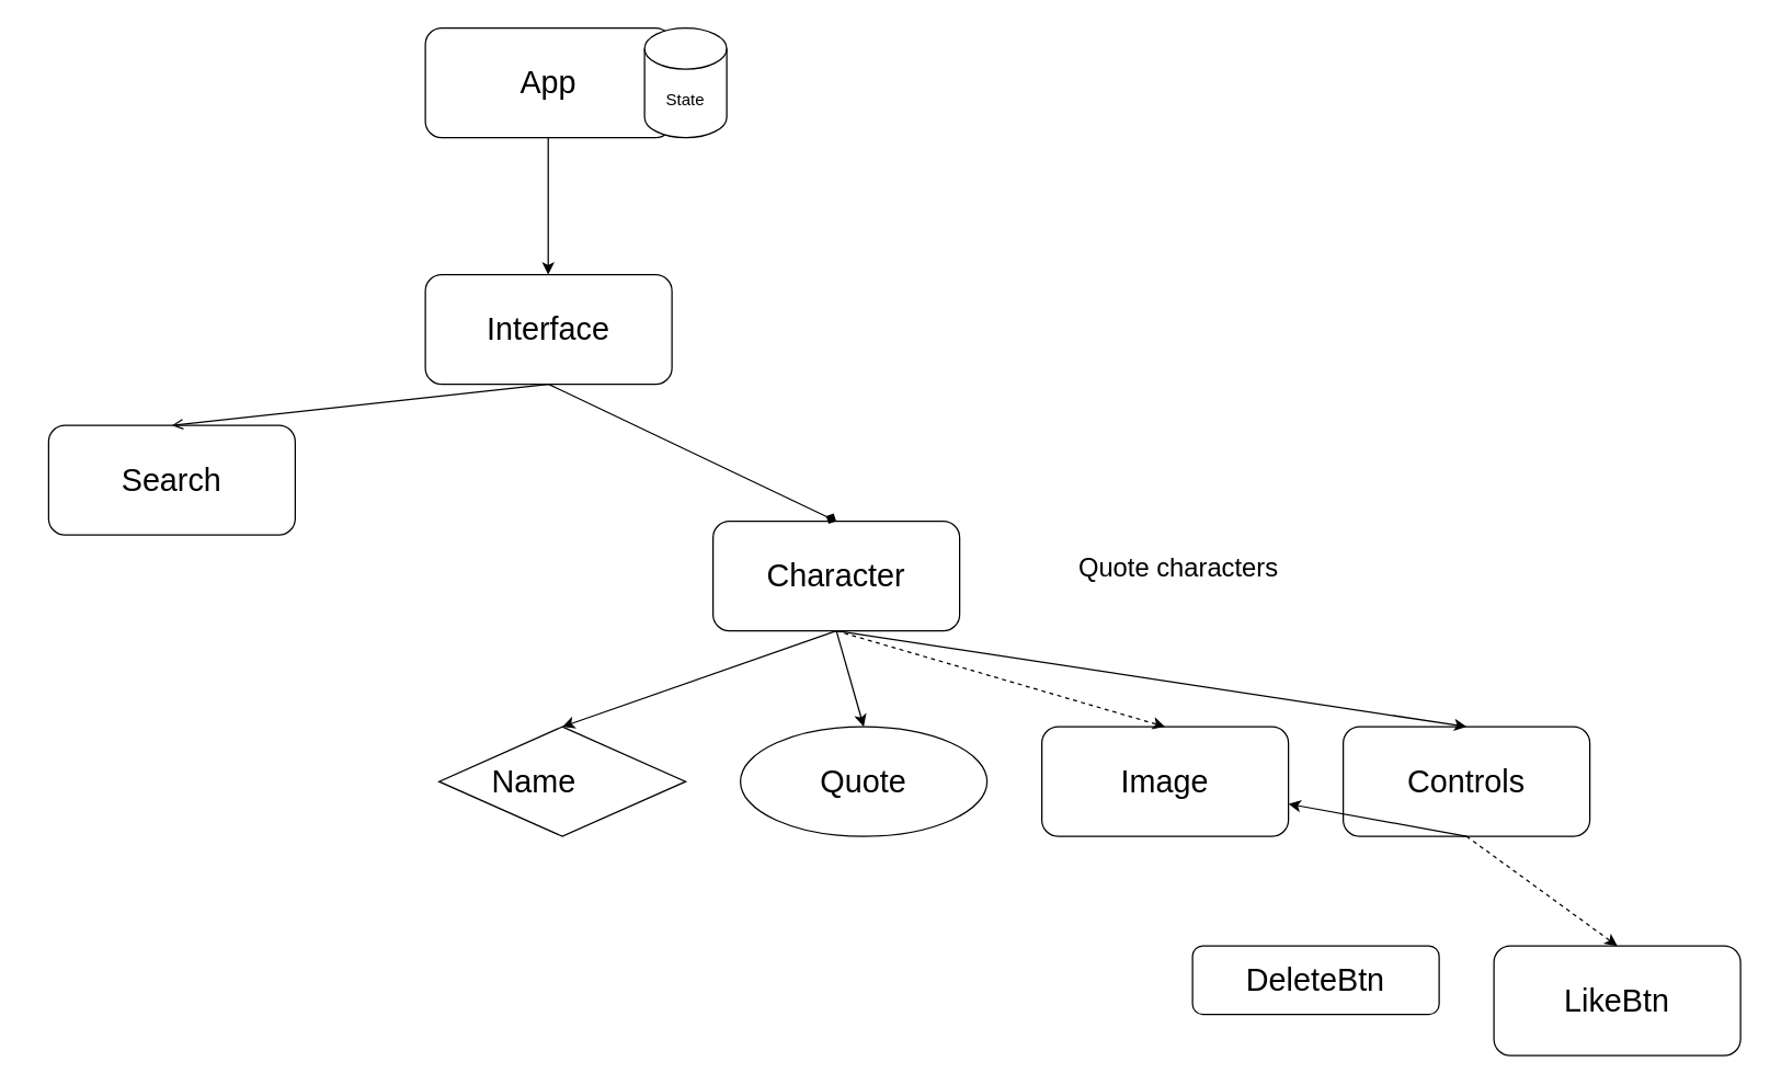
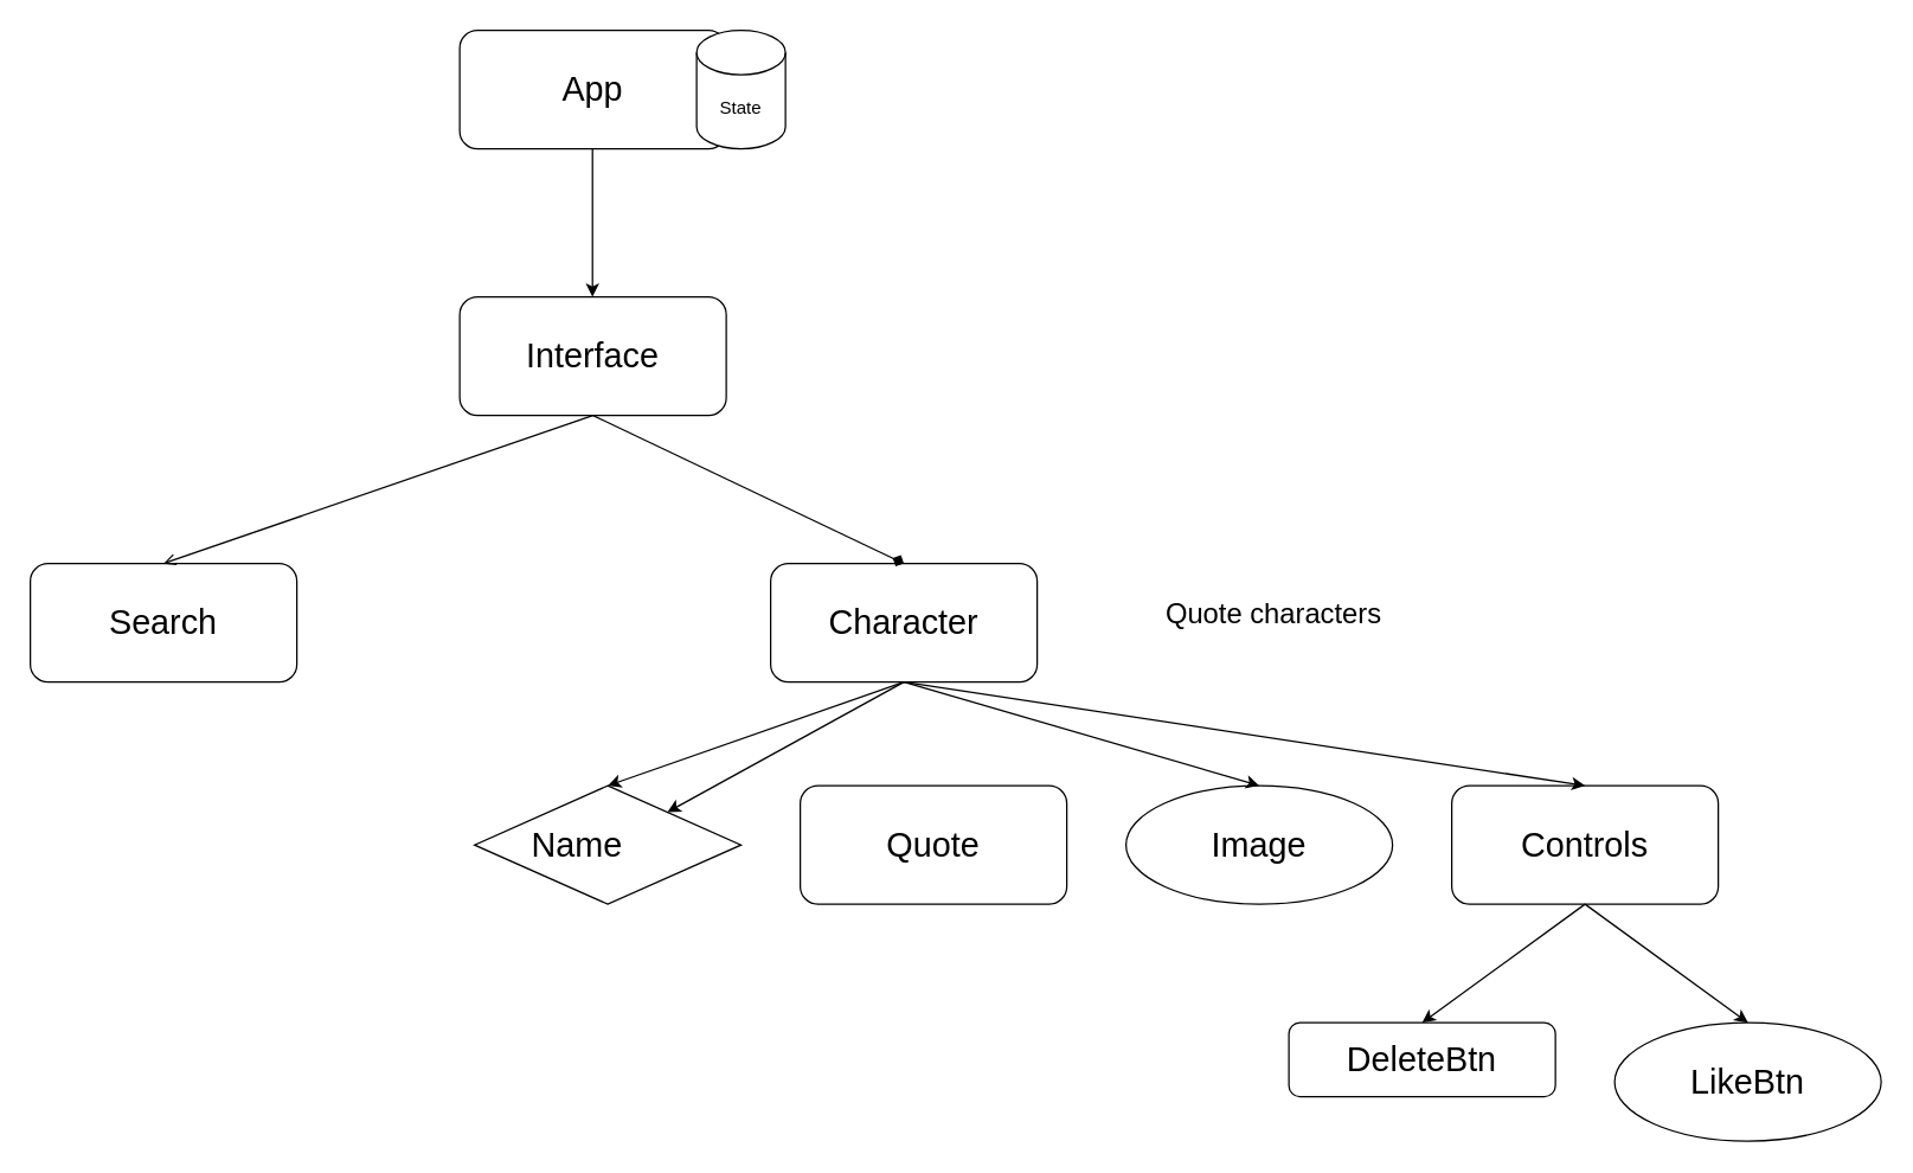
  <mxCell id="0" />
  <mxCell id="1" parent="0" />
  <mxCell id="2" value="&lt;font style=&quot;font-size: 23px;&quot;&gt;App&lt;/font&gt;" style="rounded=1;whiteSpace=wrap;html=1;" vertex="1" parent="1"><mxGeometry x="310" y="20" width="180" height="80" as="geometry" /></mxCell>
  <mxCell id="3" value="&lt;font style=&quot;font-size: 23px;&quot;&gt;Interface&lt;/font&gt;" style="rounded=1;whiteSpace=wrap;html=1;" vertex="1" parent="1"><mxGeometry x="310" y="200" width="180" height="80" as="geometry" /></mxCell>
  <mxCell id="4" value="&lt;font style=&quot;font-size: 23px;&quot;&gt;Character&lt;/font&gt;" style="rounded=1;whiteSpace=wrap;html=1;" vertex="1" parent="1"><mxGeometry x="520" y="380" width="180" height="80" as="geometry" /></mxCell>
- <mxCell id="5" value="&lt;font style=&quot;font-size: 23px;&quot;&gt;Quote&lt;/font&gt;" style="ellipse;whiteSpace=wrap;html=1;" vertex="1" parent="1"><mxGeometry x="540" y="530" width="180" height="80" as="geometry" /></mxCell>
+ <mxCell id="5" value="&lt;font style=&quot;font-size: 23px;&quot;&gt;Quote&lt;/font&gt;" style="rounded=1;whiteSpace=wrap;html=1;" vertex="1" parent="1"><mxGeometry x="540" y="530" width="180" height="80" as="geometry" /></mxCell>
  <mxCell id="6" value="&lt;font style=&quot;font-size: 23px;&quot;&gt;Name&lt;span style=&quot;white-space: pre;&quot;&gt;&#09;&lt;/span&gt;&lt;/font&gt;" style="rhombus;whiteSpace=wrap;html=1;" vertex="1" parent="1"><mxGeometry x="320" y="530" width="180" height="80" as="geometry" /></mxCell>
- <mxCell id="7" value="&lt;font style=&quot;font-size: 23px;&quot;&gt;Image&lt;/font&gt;" style="rounded=1;whiteSpace=wrap;html=1;" vertex="1" parent="1"><mxGeometry x="760" y="530" width="180" height="80" as="geometry" /></mxCell>
+ <mxCell id="7" value="&lt;font style=&quot;font-size: 23px;&quot;&gt;Image&lt;/font&gt;" style="ellipse;whiteSpace=wrap;html=1;" vertex="1" parent="1"><mxGeometry x="760" y="530" width="180" height="80" as="geometry" /></mxCell>
  <mxCell id="8" value="&lt;font style=&quot;font-size: 23px;&quot;&gt;Controls&lt;/font&gt;" style="rounded=1;whiteSpace=wrap;html=1;" vertex="1" parent="1"><mxGeometry x="980" y="530" width="180" height="80" as="geometry" /></mxCell>
  <mxCell id="9" value="&lt;font style=&quot;font-size: 23px;&quot;&gt;DeleteBtn&lt;/font&gt;" style="rounded=1;whiteSpace=wrap;html=1;" vertex="1" parent="1"><mxGeometry x="870" y="690" width="180" height="50" as="geometry" /></mxCell>
- <mxCell id="10" value="&lt;font style=&quot;font-size: 23px;&quot;&gt;LikeBtn&lt;/font&gt;" style="rounded=1;whiteSpace=wrap;html=1;" vertex="1" parent="1"><mxGeometry x="1090" y="690" width="180" height="80" as="geometry" /></mxCell>
- <mxCell id="11" value="" style="endArrow=classic;html=1;rounded=0;entryX=0.5;entryY=0;entryDx=0;entryDy=0;exitX=0.5;exitY=1;exitDx=0;exitDy=0;dashed=1;" edge="1" parent="1" source="8" target="10"><mxGeometry width="50" height="50" relative="1" as="geometry"><mxPoint x="820" y="780" as="sourcePoint" /><mxPoint x="870" y="730" as="targetPoint" /></mxGeometry></mxCell>
- <mxCell id="12" value="" style="endArrow=classic;html=1;rounded=0;exitX=0.5;exitY=1;exitDx=0;exitDy=0;" edge="1" parent="1" source="8" target="7"><mxGeometry width="50" height="50" relative="1" as="geometry"><mxPoint x="930" y="620" as="sourcePoint" /><mxPoint x="1050" y="690" as="targetPoint" /></mxGeometry></mxCell>
+ <mxCell id="10" value="&lt;font style=&quot;font-size: 23px;&quot;&gt;LikeBtn&lt;/font&gt;" style="ellipse;whiteSpace=wrap;html=1;" vertex="1" parent="1"><mxGeometry x="1090" y="690" width="180" height="80" as="geometry" /></mxCell>
+ <mxCell id="11" value="" style="endArrow=classic;html=1;rounded=0;entryX=0.5;entryY=0;entryDx=0;entryDy=0;exitX=0.5;exitY=1;exitDx=0;exitDy=0;" edge="1" parent="1" source="8" target="10"><mxGeometry width="50" height="50" relative="1" as="geometry"><mxPoint x="820" y="780" as="sourcePoint" /><mxPoint x="870" y="730" as="targetPoint" /></mxGeometry></mxCell>
+ <mxCell id="12" value="" style="endArrow=classic;html=1;rounded=0;entryX=0.5;entryY=0;entryDx=0;entryDy=0;exitX=0.5;exitY=1;exitDx=0;exitDy=0;" edge="1" parent="1" source="8" target="9"><mxGeometry width="50" height="50" relative="1" as="geometry"><mxPoint x="930" y="620" as="sourcePoint" /><mxPoint x="1050" y="690" as="targetPoint" /></mxGeometry></mxCell>
  <mxCell id="13" value="" style="endArrow=classic;html=1;rounded=0;entryX=0.5;entryY=0;entryDx=0;entryDy=0;exitX=0.5;exitY=1;exitDx=0;exitDy=0;" edge="1" parent="1" target="8"><mxGeometry width="50" height="50" relative="1" as="geometry"><mxPoint x="610" y="460" as="sourcePoint" /><mxPoint x="730" y="530" as="targetPoint" /></mxGeometry></mxCell>
- <mxCell id="14" value="" style="endArrow=classic;html=1;rounded=0;entryX=0.5;entryY=0;entryDx=0;entryDy=0;exitX=0.5;exitY=1;exitDx=0;exitDy=0;dashed=1;" edge="1" parent="1" source="4" target="7"><mxGeometry width="50" height="50" relative="1" as="geometry"><mxPoint x="620" y="470" as="sourcePoint" /><mxPoint x="930" y="540" as="targetPoint" /></mxGeometry></mxCell>
- <mxCell id="15" value="" style="endArrow=classic;html=1;rounded=0;entryX=0.5;entryY=0;entryDx=0;entryDy=0;exitX=0.5;exitY=1;exitDx=0;exitDy=0;" edge="1" parent="1" source="4" target="5"><mxGeometry width="50" height="50" relative="1" as="geometry"><mxPoint x="630" y="480" as="sourcePoint" /><mxPoint x="940" y="550" as="targetPoint" /></mxGeometry></mxCell>
+ <mxCell id="14" value="" style="endArrow=classic;html=1;rounded=0;entryX=0.5;entryY=0;entryDx=0;entryDy=0;exitX=0.5;exitY=1;exitDx=0;exitDy=0;" edge="1" parent="1" source="4" target="7"><mxGeometry width="50" height="50" relative="1" as="geometry"><mxPoint x="620" y="470" as="sourcePoint" /><mxPoint x="930" y="540" as="targetPoint" /></mxGeometry></mxCell>
+ <mxCell id="15" value="" style="endArrow=classic;html=1;rounded=0;exitX=0.5;exitY=1;exitDx=0;exitDy=0;" edge="1" parent="1" source="4" target="6"><mxGeometry width="50" height="50" relative="1" as="geometry"><mxPoint x="630" y="480" as="sourcePoint" /><mxPoint x="940" y="550" as="targetPoint" /></mxGeometry></mxCell>
  <mxCell id="16" value="" style="endArrow=classic;html=1;rounded=0;entryX=0.5;entryY=0;entryDx=0;entryDy=0;" edge="1" parent="1" target="6"><mxGeometry width="50" height="50" relative="1" as="geometry"><mxPoint x="610" y="460" as="sourcePoint" /><mxPoint x="950" y="560" as="targetPoint" /></mxGeometry></mxCell>
  <mxCell id="17" value="" style="endArrow=diamond;html=1;rounded=0;exitX=0.5;exitY=1;exitDx=0;exitDy=0;entryX=0.5;entryY=0;entryDx=0;entryDy=0;" edge="1" parent="1" source="3" target="4"><mxGeometry width="50" height="50" relative="1" as="geometry"><mxPoint x="430" y="380" as="sourcePoint" /><mxPoint x="530" y="320" as="targetPoint" /></mxGeometry></mxCell>
  <mxCell id="18" value="" style="endArrow=classic;html=1;rounded=0;exitX=0.5;exitY=1;exitDx=0;exitDy=0;entryX=0.5;entryY=0;entryDx=0;entryDy=0;" edge="1" parent="1"><mxGeometry width="50" height="50" relative="1" as="geometry"><mxPoint x="399.67" y="100" as="sourcePoint" /><mxPoint x="399.67" y="200" as="targetPoint" /></mxGeometry></mxCell>
  <mxCell id="19" value="State" style="shape=cylinder3;whiteSpace=wrap;html=1;boundedLbl=1;backgroundOutline=1;size=15;" vertex="1" parent="1"><mxGeometry x="470" y="20" width="60" height="80" as="geometry" /></mxCell>
  <mxCell id="20" value="&lt;font style=&quot;font-size: 19px;&quot;&gt;Quote characters&lt;/font&gt;" style="text;strokeColor=none;align=center;fillColor=none;html=1;verticalAlign=middle;whiteSpace=wrap;rounded=0;" vertex="1" parent="1"><mxGeometry x="730" y="390" width="260" height="50" as="geometry" /></mxCell>
- <mxCell id="21" value="&lt;font style=&quot;font-size: 23px;&quot;&gt;Search&lt;/font&gt;" style="rounded=1;whiteSpace=wrap;html=1;" vertex="1" parent="1"><mxGeometry x="35" y="310" width="180" height="80" as="geometry" /></mxCell>
+ <mxCell id="21" value="&lt;font style=&quot;font-size: 23px;&quot;&gt;Search&lt;/font&gt;" style="rounded=1;whiteSpace=wrap;html=1;" vertex="1" parent="1"><mxGeometry x="20" y="380" width="180" height="80" as="geometry" /></mxCell>
  <mxCell id="22" value="" style="endArrow=open;html=1;rounded=0;entryX=0.5;entryY=0;entryDx=0;entryDy=0;exitX=0.5;exitY=1;exitDx=0;exitDy=0;" edge="1" parent="1" source="3" target="21"><mxGeometry width="50" height="50" relative="1" as="geometry"><mxPoint x="400" y="320" as="sourcePoint" /><mxPoint x="620" y="390" as="targetPoint" /></mxGeometry></mxCell>
